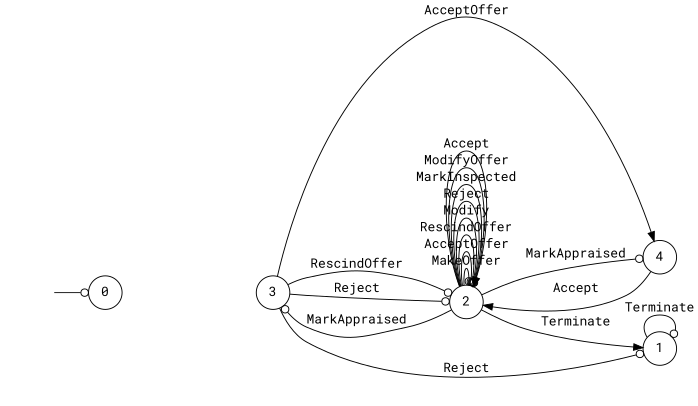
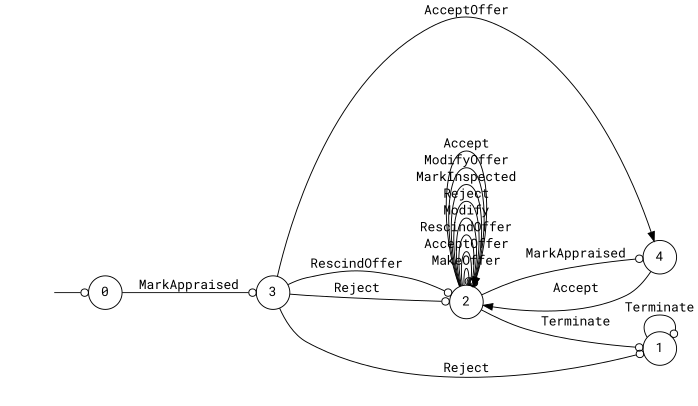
  digraph {
    fontname="Roboto Mono"
    rankdir=LR
    node [fontname="Roboto Mono" shape=circle]
    edge [arrowhead=odot fontname="Roboto Mono"]
    "" [shape=plaintext]
    n2 [label=0]
    n3 [label=2]
    n4 [label=4]
    n5 [label=3]
    n6 [label=1]
    "" -> n2
    n3 -> n3 [label=MakeOffer]
    n3 -> n3 [label=AcceptOffer]
    n3 -> n3 [label=RescindOffer]
    n3 -> n3 [label=Modify]
    n3 -> n3 [label=Reject]
    n3 -> n3 [label=MarkInspected]
    n3 -> n3 [arrowhead=normal label=ModifyOffer]
    n3 -> n3 [arrowhead=normal label=Accept]
    n3 -> n4 [label=MarkAppraised]
-   n3 -> n5 [label=MarkAppraised]
-   n3 -> n6 [arrowhead=normal label=Terminate]
+   n2 -> n5 [label=MarkAppraised]
+   n3 -> n6 [label=Terminate]
    n4 -> n3 [arrowhead=normal label=Accept]
    n5 -> n3 [label=RescindOffer]
    n5 -> n3 [label=Reject]
    n5 -> n4 [arrowhead=normal label=AcceptOffer]
    n5 -> n6 [label=Reject]
    n6 -> n6 [label=Terminate]
  }
